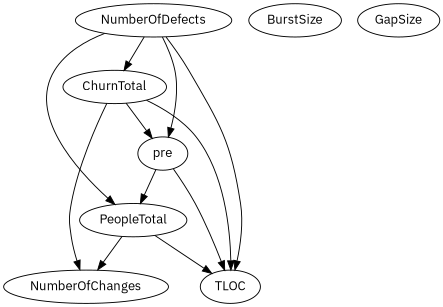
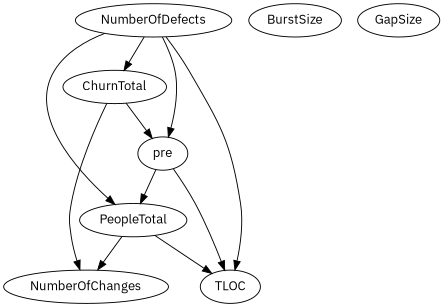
  digraph {
    fontname="IBM Plex Sans"
    node [fontname="IBM Plex Sans"]
    edge [fontname="IBM Plex Sans"]
    PeopleTotal
    NumberOfChanges
    TLOC
    ChurnTotal
    pre
    NumberOfDefects
    BurstSize
    GapSize
    PeopleTotal -> NumberOfChanges
    PeopleTotal -> TLOC
    ChurnTotal -> NumberOfChanges
-   ChurnTotal -> TLOC
    ChurnTotal -> pre
    pre -> PeopleTotal
    pre -> TLOC
    NumberOfDefects -> PeopleTotal
    NumberOfDefects -> TLOC
    NumberOfDefects -> ChurnTotal
    NumberOfDefects -> pre
  }
